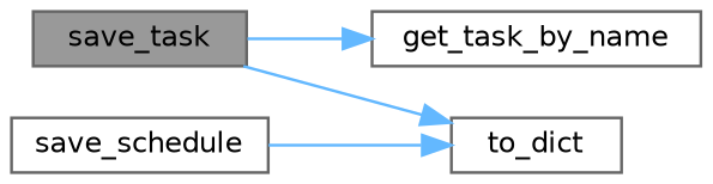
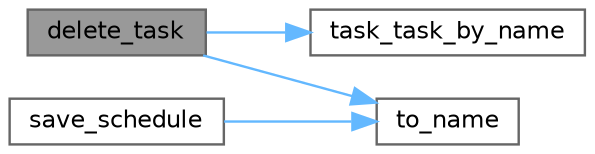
  digraph {
    rankdir=LR
    node [color=grey40 fillcolor=white fontname=Helvetica fontsize=10 shape=box style=filled]
    edge [color=steelblue1 fontname=Helvetica fontsize=10 labelfontname=Helvetica labelfontsize=10 style=solid]
-   n1 [color=gray40 fillcolor=grey60 fontcolor=black height=0.2 label=save_task width=0.4]
-   n2 [height=0.2 label=get_task_by_name width=0.4]
-   n3 [height=0.2 label=to_dict width=0.4]
+   n1 [color=gray40 fillcolor=grey60 fontcolor=black height=0.2 label=delete_task width=0.4]
+   n2 [height=0.2 label=task_task_by_name width=0.4]
+   n3 [height=0.2 label=to_name width=0.4]
    n4 [height=0.2 label=save_schedule width=0.4]
    n1 -> n2
    n1 -> n3
    n4 -> n3
  }
